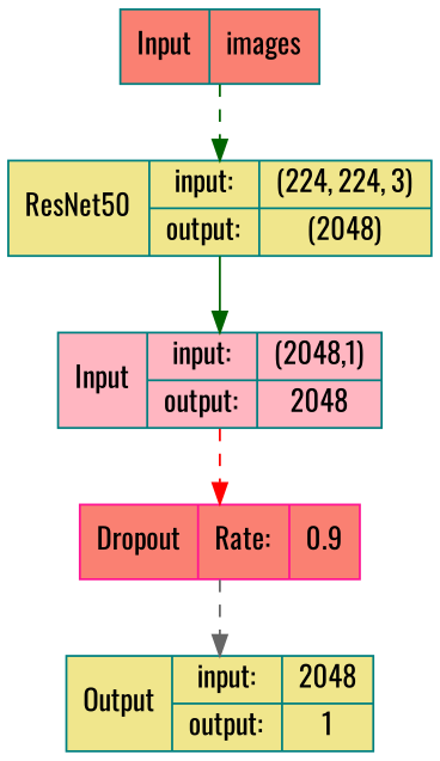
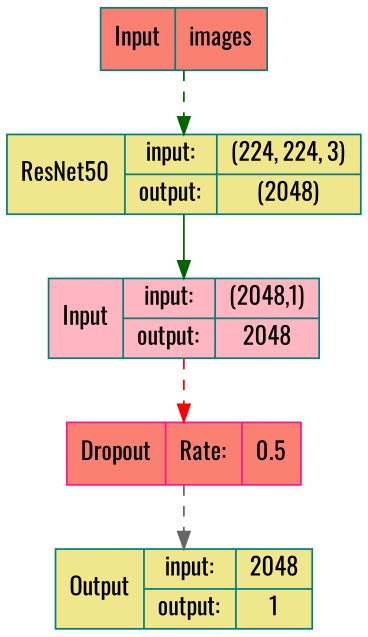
  digraph {
    fontname=Oswald
    node [color=teal fillcolor=salmon fontname=Oswald shape=record style=filled]
    edge [color=darkgreen fontname=Oswald style=dashed]
    n1 [label="Input|images"]
    n2 [fillcolor=khaki label="ResNet50|{input:|output:}|{(224, 224, 3)|(2048)}"]
    n3 [fillcolor=lightpink label="Input|{input:|output:}|{(2048,1)|2048}"]
-   n4 [color=deeppink label="Dropout|Rate:|0.9"]
+   n4 [color=deeppink label="Dropout|Rate:|0.5"]
    n5 [fillcolor=khaki label="Output|{input:|output:}|{2048|1}"]
    n1 -> n2
    n2 -> n3 [style=solid]
    n3 -> n4 [color=red]
    n4 -> n5 [color=gray40]
  }
